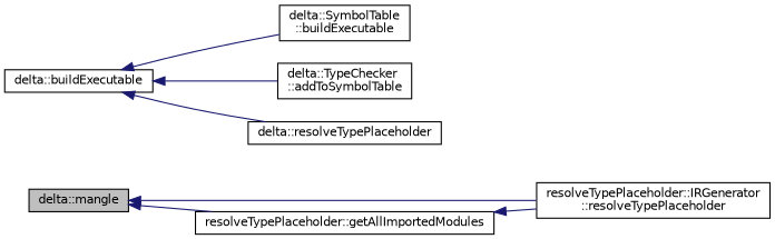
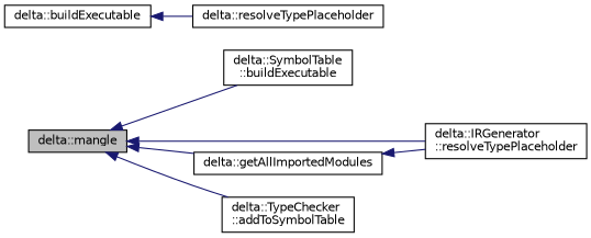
  digraph {
    rankdir=LR
    node [color=black fillcolor=white fontname=Helvetica fontsize=10 shape=record style=filled]
    edge [color=midnightblue dir=back fontname=Helvetica fontsize=10 labelfontname=Helvetica labelfontsize=10 style=solid]
    n1 [fillcolor=grey75 fontcolor=black height=0.2 label="delta::mangle" width=0.4]
    n2 [height=0.2 label="delta::SymbolTable\l::buildExecutable" width=0.4]
-   n3 [height=0.2 label="resolveTypePlaceholder::IRGenerator\l::resolveTypePlaceholder" width=0.4]
-   n4 [height=0.2 label="resolveTypePlaceholder::getAllImportedModules" width=0.4]
+   n3 [height=0.2 label="delta::IRGenerator\l::resolveTypePlaceholder" width=0.4]
+   n4 [height=0.2 label="delta::getAllImportedModules" width=0.4]
    n5 [height=0.2 label="delta::TypeChecker\l::addToSymbolTable" width=0.4]
    n6 [height=0.2 label="delta::buildExecutable" width=0.4]
    n7 [height=0.2 label="delta::resolveTypePlaceholder" width=0.4]
-   n6 -> n2
+   n1 -> n2
    n1 -> n3
    n1 -> n4
-   n6 -> n5
+   n1 -> n5
    n4 -> n3
    n6 -> n7
  }
